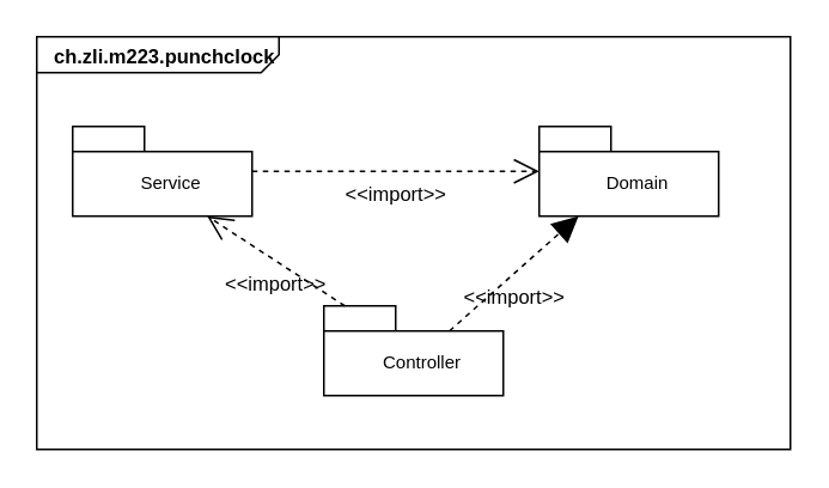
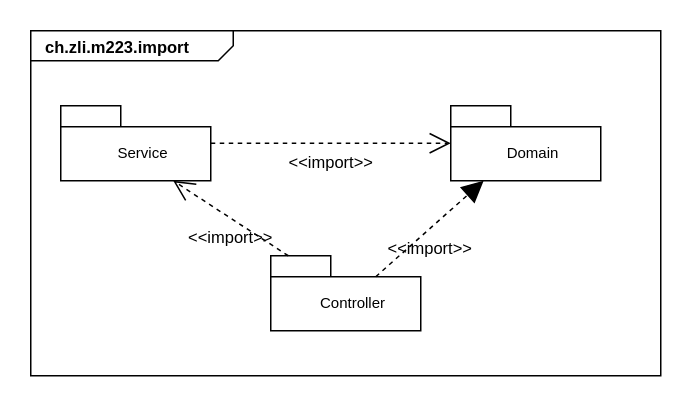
  <mxCell id="0" />
  <mxCell id="1" parent="0" />
- <mxCell id="2" value="&lt;p style=&quot;margin: 0px ; margin-top: 4px ; margin-left: 10px ; text-align: left&quot;&gt;&lt;span style=&quot;font-weight: 700 ; text-align: center&quot;&gt;&lt;font style=&quot;font-size: 11px&quot;&gt;ch.zli.m223.punchclock&lt;/font&gt;&lt;/span&gt;&lt;br&gt;&lt;/p&gt;" style="html=1;shape=mxgraph.sysml.package;align=left;spacingLeft=-2;verticalAlign=top;spacingTop=-3;labelX=135;html=1;overflow=fill;" vertex="1" parent="1"><mxGeometry x="20" y="20" width="420" height="230" as="geometry" /></mxCell>
+ <mxCell id="2" value="&lt;p style=&quot;margin: 0px ; margin-top: 4px ; margin-left: 10px ; text-align: left&quot;&gt;&lt;span style=&quot;font-weight: 700 ; text-align: center&quot;&gt;&lt;font style=&quot;font-size: 11px&quot;&gt;ch.zli.m223.import&lt;/font&gt;&lt;/span&gt;&lt;br&gt;&lt;/p&gt;" style="html=1;shape=mxgraph.sysml.package;align=left;spacingLeft=-2;verticalAlign=top;spacingTop=-3;labelX=135;html=1;overflow=fill;" vertex="1" parent="1"><mxGeometry x="20" y="20" width="420" height="230" as="geometry" /></mxCell>
  <mxCell id="3" value="&amp;lt;&amp;lt;import&amp;gt;&amp;gt;" style="strokeColor=inherit;fillColor=inherit;gradientColor=inherit;edgeStyle=none;endArrow=open;dashed=1;verticalAlign=top;labelBackgroundColor=none;endSize=12;html=1;" edge="1" parent="1" source="6" target="5"><mxGeometry relative="1" as="geometry" /></mxCell>
  <mxCell id="4" value="&lt;br&gt;Controller" style="strokeColor=inherit;fillColor=inherit;gradientColor=inherit;shape=folder;spacingLeft=10;tabWidth=40;tabHeight=14;tabPosition=left;fontSize=10;html=1;whiteSpace=wrap;" vertex="1" parent="1"><mxGeometry x="180" y="170" width="100" height="50" as="geometry" /></mxCell>
  <mxCell id="5" value="&lt;br&gt;Domain" style="strokeColor=inherit;fillColor=inherit;gradientColor=inherit;shape=folder;spacingLeft=10;tabWidth=40;tabHeight=14;tabPosition=left;fontSize=10;html=1;whiteSpace=wrap;" vertex="1" parent="1"><mxGeometry x="300" y="70" width="100" height="50" as="geometry" /></mxCell>
  <mxCell id="6" value="&lt;br&gt;Service" style="strokeColor=inherit;fillColor=inherit;gradientColor=inherit;shape=folder;spacingLeft=10;tabWidth=40;tabHeight=14;tabPosition=left;fontSize=10;html=1;whiteSpace=wrap;" vertex="1" parent="1"><mxGeometry x="40" y="70" width="100" height="50" as="geometry" /></mxCell>
  <mxCell id="7" value="&amp;lt;&amp;lt;import&amp;gt;&amp;gt;" style="strokeColor=inherit;fillColor=inherit;gradientColor=inherit;edgeStyle=none;endArrow=block;dashed=1;verticalAlign=top;labelBackgroundColor=none;endSize=12;html=1;exitX=0;exitY=0;exitDx=70;exitDy=14;exitPerimeter=0;" edge="1" parent="1" source="4" target="5"><mxGeometry relative="1" as="geometry"><mxPoint x="150" y="105" as="sourcePoint" /><mxPoint x="310" y="105" as="targetPoint" /></mxGeometry></mxCell>
  <mxCell id="8" value="&amp;lt;&amp;lt;import&amp;gt;&amp;gt;" style="strokeColor=inherit;fillColor=inherit;gradientColor=inherit;edgeStyle=none;endArrow=open;dashed=1;verticalAlign=top;labelBackgroundColor=none;endSize=12;html=1;entryX=0.75;entryY=1;entryDx=0;entryDy=0;entryPerimeter=0;" edge="1" parent="1" source="4" target="6"><mxGeometry relative="1" as="geometry"><mxPoint x="160" y="115" as="sourcePoint" /><mxPoint x="320" y="115" as="targetPoint" /></mxGeometry></mxCell>
